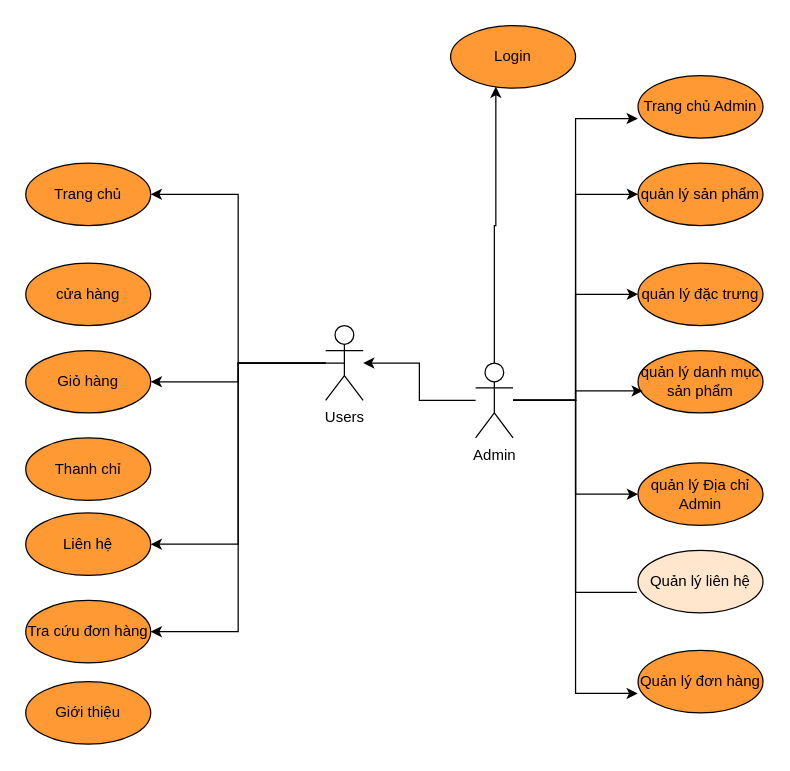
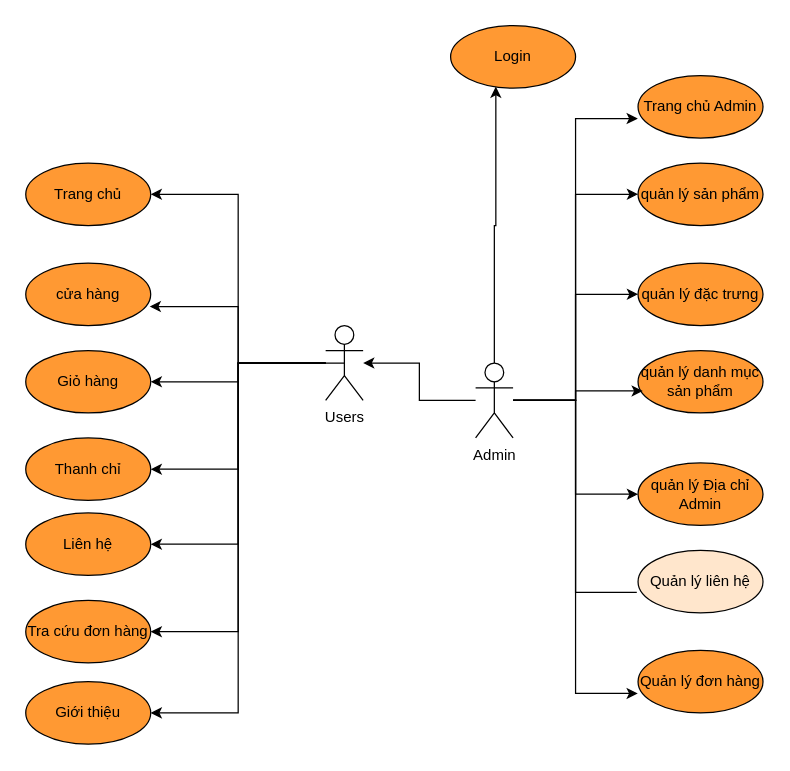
  <mxCell id="0" />
  <mxCell id="1" parent="0" />
  <mxCell id="2" style="edgeStyle=orthogonalEdgeStyle;rounded=0;orthogonalLoop=1;jettySize=auto;html=1;exitX=0.5;exitY=0.5;exitDx=0;exitDy=0;exitPerimeter=0;entryX=1;entryY=0.5;entryDx=0;entryDy=0;" edge="1" parent="1" source="8" target="9"><mxGeometry relative="1" as="geometry" /></mxCell>
  <mxCell id="3" style="edgeStyle=orthogonalEdgeStyle;rounded=0;orthogonalLoop=1;jettySize=auto;html=1;" edge="1" parent="1" source="8" target="11"><mxGeometry relative="1" as="geometry" /></mxCell>
+ <mxCell id="4" style="edgeStyle=orthogonalEdgeStyle;rounded=0;orthogonalLoop=1;jettySize=auto;html=1;entryX=1;entryY=0.5;entryDx=0;entryDy=0;" edge="1" parent="1" source="8" target="12"><mxGeometry relative="1" as="geometry" /></mxCell>
  <mxCell id="5" style="edgeStyle=orthogonalEdgeStyle;rounded=0;orthogonalLoop=1;jettySize=auto;html=1;entryX=1;entryY=0.5;entryDx=0;entryDy=0;" edge="1" parent="1" source="8" target="13"><mxGeometry relative="1" as="geometry" /></mxCell>
  <mxCell id="6" style="edgeStyle=orthogonalEdgeStyle;rounded=0;orthogonalLoop=1;jettySize=auto;html=1;entryX=1;entryY=0.5;entryDx=0;entryDy=0;" edge="1" parent="1" source="8" target="14"><mxGeometry relative="1" as="geometry" /></mxCell>
+ <mxCell id="7" style="edgeStyle=orthogonalEdgeStyle;rounded=0;orthogonalLoop=1;jettySize=auto;html=1;entryX=1;entryY=0.5;entryDx=0;entryDy=0;" edge="1" parent="1" source="8" target="15"><mxGeometry relative="1" as="geometry" /></mxCell>
  <mxCell id="8" value="Users" style="shape=umlActor;verticalLabelPosition=bottom;verticalAlign=top;html=1;outlineConnect=0;" vertex="1" parent="1"><mxGeometry x="260" y="260" width="30" height="60" as="geometry" /></mxCell>
  <mxCell id="9" value="Trang chủ" style="ellipse;whiteSpace=wrap;html=1;fillColor=#FF9933;" vertex="1" parent="1"><mxGeometry x="20" y="130" width="100" height="50" as="geometry" /></mxCell>
  <mxCell id="10" value="cửa hàng" style="ellipse;whiteSpace=wrap;html=1;fillColor=#FF9933;" vertex="1" parent="1"><mxGeometry x="20" y="210" width="100" height="50" as="geometry" /></mxCell>
  <mxCell id="11" value="Giỏ hàng" style="ellipse;whiteSpace=wrap;html=1;fillColor=#FF9933;" vertex="1" parent="1"><mxGeometry x="20" y="280" width="100" height="50" as="geometry" /></mxCell>
  <mxCell id="12" value="Thanh chỉ" style="ellipse;whiteSpace=wrap;html=1;fillColor=#FF9933;" vertex="1" parent="1"><mxGeometry x="20" y="350" width="100" height="50" as="geometry" /></mxCell>
  <mxCell id="13" value="Liên hệ" style="ellipse;whiteSpace=wrap;html=1;fillColor=#FF9933;" vertex="1" parent="1"><mxGeometry x="20" y="410" width="100" height="50" as="geometry" /></mxCell>
  <mxCell id="14" value="Tra cứu đơn hàng" style="ellipse;whiteSpace=wrap;html=1;fillColor=#FF9933;" vertex="1" parent="1"><mxGeometry x="20" y="480" width="100" height="50" as="geometry" /></mxCell>
  <mxCell id="15" value="Giới thiệu" style="ellipse;whiteSpace=wrap;html=1;fillColor=#FF9933;" vertex="1" parent="1"><mxGeometry x="20" y="545" width="100" height="50" as="geometry" /></mxCell>
  <mxCell id="16" style="edgeStyle=orthogonalEdgeStyle;rounded=0;orthogonalLoop=1;jettySize=auto;html=1;entryX=0;entryY=0.5;entryDx=0;entryDy=0;" edge="1" parent="1" source="20" target="24"><mxGeometry relative="1" as="geometry" /></mxCell>
  <mxCell id="17" style="edgeStyle=orthogonalEdgeStyle;rounded=0;orthogonalLoop=1;jettySize=auto;html=1;entryX=0;entryY=0.5;entryDx=0;entryDy=0;" edge="1" parent="1" source="20" target="25"><mxGeometry relative="1" as="geometry" /></mxCell>
  <mxCell id="18" style="edgeStyle=orthogonalEdgeStyle;rounded=0;orthogonalLoop=1;jettySize=auto;html=1;entryX=0;entryY=0.5;entryDx=0;entryDy=0;" edge="1" parent="1" source="20" target="27"><mxGeometry relative="1" as="geometry" /></mxCell>
  <mxCell id="19" style="edgeStyle=orthogonalEdgeStyle;rounded=0;orthogonalLoop=1;jettySize=auto;html=1;" edge="1" parent="1" source="20" target="8"><mxGeometry relative="1" as="geometry" /></mxCell>
  <mxCell id="20" value="Admin" style="shape=umlActor;verticalLabelPosition=bottom;verticalAlign=top;html=1;outlineConnect=0;" vertex="1" parent="1"><mxGeometry x="380" y="290" width="30" height="60" as="geometry" /></mxCell>
  <mxCell id="21" value="Login" style="ellipse;whiteSpace=wrap;html=1;fillColor=#FF9933;" vertex="1" parent="1"><mxGeometry x="360" width="100" height="50" as="geometry" y="20" /></mxCell>
  <mxCell id="22" value="Trang chủ Admin" style="ellipse;whiteSpace=wrap;html=1;fillColor=#FF9933;" vertex="1" parent="1"><mxGeometry x="510" y="60" width="100" height="50" as="geometry" /></mxCell>
  <mxCell id="23" style="edgeStyle=orthogonalEdgeStyle;rounded=0;orthogonalLoop=1;jettySize=auto;html=1;entryX=0.362;entryY=0.976;entryDx=0;entryDy=0;entryPerimeter=0;" edge="1" parent="1" source="20" target="21"><mxGeometry relative="1" as="geometry" /></mxCell>
  <mxCell id="24" value="quản lý sản phẩm" style="ellipse;whiteSpace=wrap;html=1;fillColor=#FF9933;" vertex="1" parent="1"><mxGeometry x="510" y="130" width="100" height="50" as="geometry" /></mxCell>
  <mxCell id="25" value="quản lý đặc trưng" style="ellipse;whiteSpace=wrap;html=1;fillColor=#FF9933;" vertex="1" parent="1"><mxGeometry x="510" y="210" width="100" height="50" as="geometry" /></mxCell>
  <mxCell id="26" value="quản lý danh mục sản phẩm" style="ellipse;whiteSpace=wrap;html=1;fillColor=#FF9933;" vertex="1" parent="1"><mxGeometry x="510" y="280" width="100" height="50" as="geometry" /></mxCell>
  <mxCell id="27" value="quản lý Địa chỉ Admin" style="ellipse;whiteSpace=wrap;html=1;fillColor=#FF9933;" vertex="1" parent="1"><mxGeometry x="510" y="370" width="100" height="50" as="geometry" /></mxCell>
  <mxCell id="28" value="Quản lý liên hệ" style="ellipse;whiteSpace=wrap;html=1;fillColor=#ffe6cc;" vertex="1" parent="1"><mxGeometry x="510" y="440" width="100" height="50" as="geometry" /></mxCell>
  <mxCell id="29" value="Quản lý đơn hàng" style="ellipse;whiteSpace=wrap;html=1;fillColor=#FF9933;" vertex="1" parent="1"><mxGeometry x="510" y="520" width="100" height="50" as="geometry" /></mxCell>
  <mxCell id="30" style="edgeStyle=orthogonalEdgeStyle;rounded=0;orthogonalLoop=1;jettySize=auto;html=1;entryX=-0.002;entryY=0.688;entryDx=0;entryDy=0;entryPerimeter=0;" edge="1" parent="1" source="20" target="22"><mxGeometry relative="1" as="geometry" /></mxCell>
  <mxCell id="31" style="edgeStyle=orthogonalEdgeStyle;rounded=0;orthogonalLoop=1;jettySize=auto;html=1;entryX=0.038;entryY=0.648;entryDx=0;entryDy=0;entryPerimeter=0;" edge="1" parent="1" source="20" target="26"><mxGeometry relative="1" as="geometry" /></mxCell>
  <mxCell id="32" style="edgeStyle=orthogonalEdgeStyle;rounded=0;orthogonalLoop=1;jettySize=auto;html=1;entryX=-0.01;entryY=0.672;entryDx=0;entryDy=0;entryPerimeter=0;endArrow=none;" edge="1" parent="1" source="20" target="28"><mxGeometry relative="1" as="geometry" /></mxCell>
  <mxCell id="33" style="edgeStyle=orthogonalEdgeStyle;rounded=0;orthogonalLoop=1;jettySize=auto;html=1;entryX=-0.002;entryY=0.688;entryDx=0;entryDy=0;entryPerimeter=0;" edge="1" parent="1" source="20" target="29"><mxGeometry relative="1" as="geometry" /></mxCell>
+ <mxCell id="34" style="edgeStyle=orthogonalEdgeStyle;rounded=0;orthogonalLoop=1;jettySize=auto;html=1;entryX=0.992;entryY=0.696;entryDx=0;entryDy=0;entryPerimeter=0;" edge="1" parent="1" source="8" target="10"><mxGeometry relative="1" as="geometry" /></mxCell>
